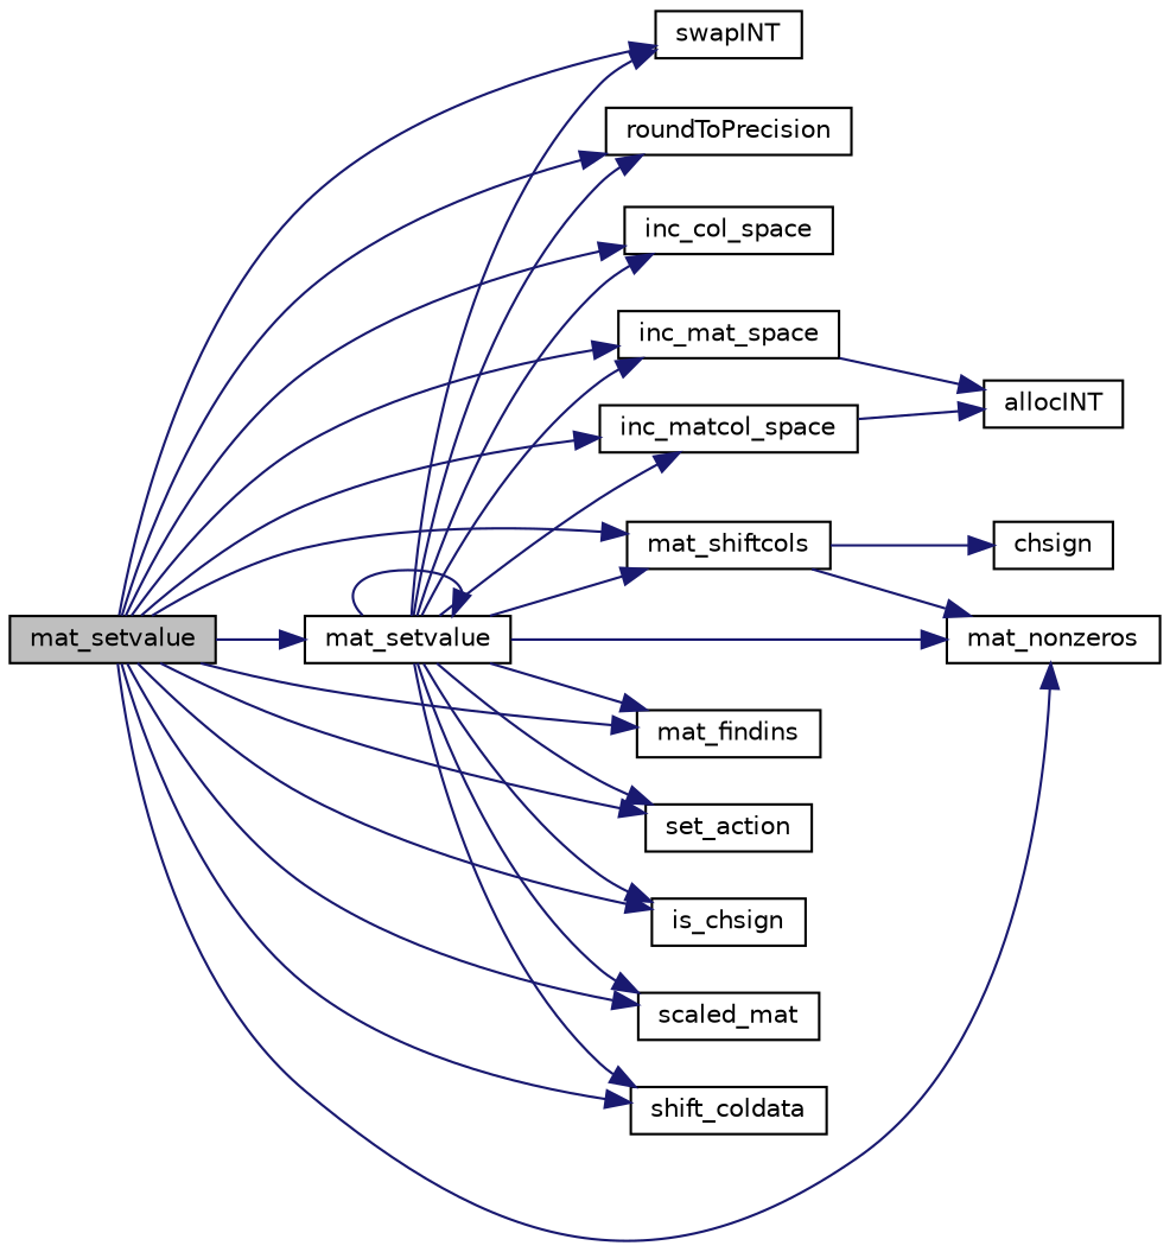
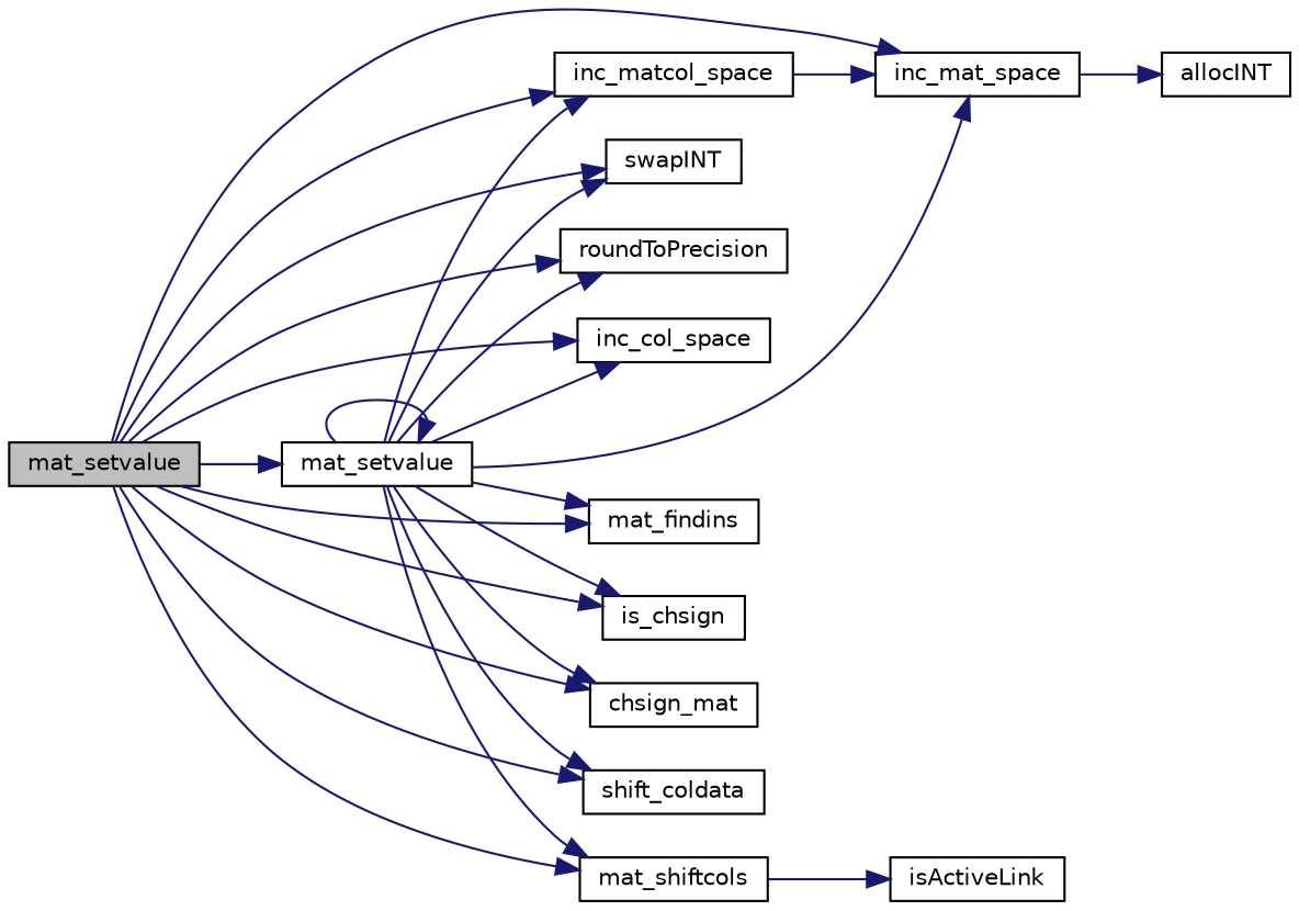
  digraph {
    rankdir=LR
    node [color=black fillcolor=white fontname=Helvetica fontsize=10 shape=record style=filled]
    edge [color=midnightblue fontname=Helvetica fontsize=10 labelfontname=Helvetica labelfontsize=10 style=solid]
    n1 [fillcolor=grey75 fontcolor=black height=0.2 label=mat_setvalue width=0.4]
    n2 [height=0.2 label=swapINT width=0.4]
    n3 [height=0.2 label=roundToPrecision width=0.4]
    n4 [height=0.2 label=inc_col_space width=0.4]
    n5 [height=0.2 label=inc_matcol_space width=0.4]
    n6 [height=0.2 label=mat_findins width=0.4]
-   n7 [height=0.2 label=set_action width=0.4]
    n8 [height=0.2 label=is_chsign width=0.4]
-   n9 [height=0.2 label=scaled_mat width=0.4]
-   n10 [height=0.2 label=mat_nonzeros width=0.4]
+   n9 [height=0.2 label=chsign_mat width=0.4]
    n11 [height=0.2 label=inc_mat_space width=0.4]
    n12 [height=0.2 label=shift_coldata width=0.4]
    n13 [height=0.2 label=mat_shiftcols width=0.4]
    n14 [height=0.2 label=mat_setvalue width=0.4]
    n15 [height=0.2 label=allocINT width=0.4]
-   n16 [height=0.2 label=chsign width=0.4]
+   n16 [height=0.2 label=isActiveLink width=0.4]
    n1 -> n2
    n1 -> n3
    n1 -> n4
    n1 -> n5
    n1 -> n6
-   n1 -> n7
    n1 -> n8
    n1 -> n9
-   n1 -> n10
    n1 -> n11
    n1 -> n12
    n1 -> n13
    n1 -> n14
-   n5 -> n15
+   n5 -> n11
    n11 -> n15
-   n13 -> n10
    n13 -> n16
    n14 -> n2
    n14 -> n3
    n14 -> n4
    n14 -> n5
    n14 -> n6
-   n14 -> n7
    n14 -> n8
    n14 -> n9
-   n14 -> n10
    n14 -> n11
    n14 -> n12
    n14 -> n13
    n14 -> n14
  }
